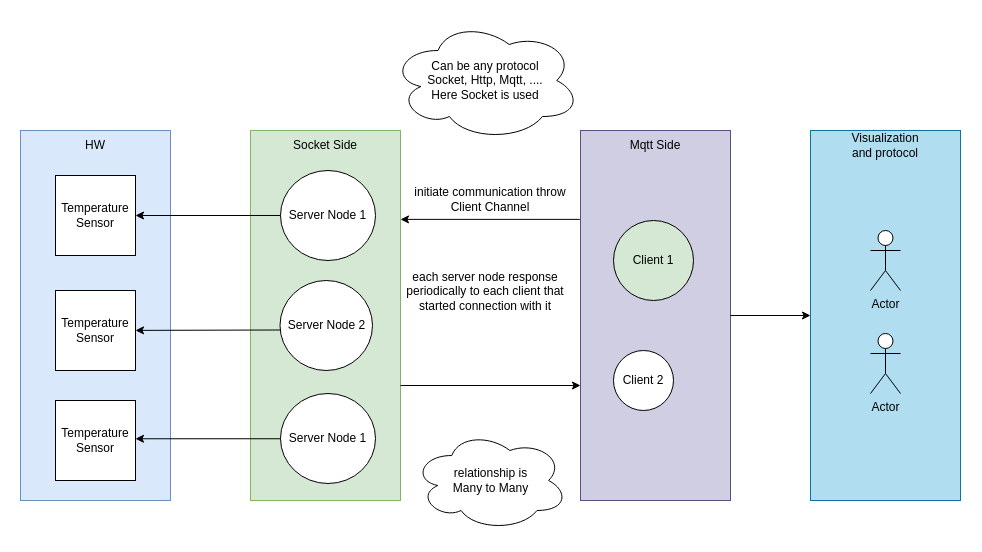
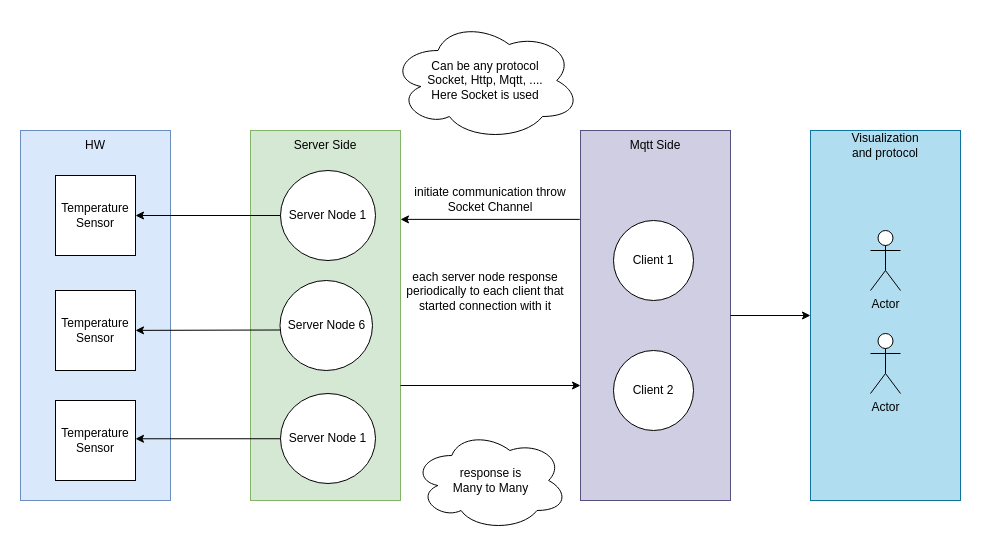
  <mxCell id="0" />
  <mxCell id="1" parent="0" />
  <mxCell id="2" value="" style="rounded=0;whiteSpace=wrap;html=1;fillColor=#dae8fc;strokeColor=#6c8ebf;" vertex="1" parent="1"><mxGeometry x="20" y="130" width="150" height="370" as="geometry" /></mxCell>
  <mxCell id="3" value="" style="rounded=0;whiteSpace=wrap;html=1;fillColor=#d5e8d4;strokeColor=#82b366;" vertex="1" parent="1"><mxGeometry x="250" y="130" width="150" height="370" as="geometry" /></mxCell>
  <mxCell id="4" value="" style="rounded=0;whiteSpace=wrap;html=1;fillColor=#d0cee2;strokeColor=#56517e;" vertex="1" parent="1"><mxGeometry x="580" y="130" width="150" height="370" as="geometry" /></mxCell>
- <mxCell id="5" value="Socket Side" style="text;html=1;strokeColor=none;fillColor=none;align=center;verticalAlign=middle;whiteSpace=wrap;rounded=0;" vertex="1" parent="1"><mxGeometry x="280" y="130" width="90" height="30" as="geometry" /></mxCell>
+ <mxCell id="5" value="Server Side" style="text;html=1;strokeColor=none;fillColor=none;align=center;verticalAlign=middle;whiteSpace=wrap;rounded=0;" vertex="1" parent="1"><mxGeometry x="280" y="130" width="90" height="30" as="geometry" /></mxCell>
  <mxCell id="6" value="Mqtt Side" style="text;html=1;strokeColor=none;fillColor=none;align=center;verticalAlign=middle;whiteSpace=wrap;rounded=0;" vertex="1" parent="1"><mxGeometry x="610" y="130" width="90" height="30" as="geometry" /></mxCell>
  <mxCell id="7" value="" style="endArrow=classic;html=1;rounded=0;exitX=-0.005;exitY=0.197;exitDx=0;exitDy=0;exitPerimeter=0;entryX=1;entryY=0.197;entryDx=0;entryDy=0;entryPerimeter=0;" edge="1" parent="1"><mxGeometry width="50" height="50" relative="1" as="geometry"><mxPoint x="579.25" y="218.89" as="sourcePoint" /><mxPoint x="400" y="218.89" as="targetPoint" /></mxGeometry></mxCell>
- <mxCell id="8" value="initiate communication throw Client Channel" style="text;html=1;strokeColor=none;fillColor=none;align=center;verticalAlign=middle;whiteSpace=wrap;rounded=0;" vertex="1" parent="1"><mxGeometry x="410" y="184" width="160" height="30" as="geometry" /></mxCell>
+ <mxCell id="8" value="initiate communication throw Socket Channel" style="text;html=1;strokeColor=none;fillColor=none;align=center;verticalAlign=middle;whiteSpace=wrap;rounded=0;" vertex="1" parent="1"><mxGeometry x="410" y="184" width="160" height="30" as="geometry" /></mxCell>
  <mxCell id="9" value="Server Node 1" style="ellipse;whiteSpace=wrap;html=1;" vertex="1" parent="1"><mxGeometry x="280" y="170" width="95" height="90" as="geometry" /></mxCell>
- <mxCell id="10" value="Server Node 2" style="ellipse;whiteSpace=wrap;html=1;" vertex="1" parent="1"><mxGeometry x="279.5" y="280" width="92.5" height="90" as="geometry" /></mxCell>
+ <mxCell id="10" value="Server Node 6" style="ellipse;whiteSpace=wrap;html=1;" vertex="1" parent="1"><mxGeometry x="279.5" y="280" width="92.5" height="90" as="geometry" /></mxCell>
  <mxCell id="11" value="Server Node 1" style="ellipse;whiteSpace=wrap;html=1;" vertex="1" parent="1"><mxGeometry x="280" y="393" width="95" height="90" as="geometry" /></mxCell>
  <mxCell id="12" value="Temperature&lt;br&gt;Sensor" style="whiteSpace=wrap;html=1;aspect=fixed;" vertex="1" parent="1"><mxGeometry x="55" y="175" width="80" height="80" as="geometry" /></mxCell>
  <mxCell id="13" value="Temperature&lt;br&gt;Sensor" style="whiteSpace=wrap;html=1;aspect=fixed;" vertex="1" parent="1"><mxGeometry x="55" y="290" width="80" height="80" as="geometry" /></mxCell>
  <mxCell id="14" value="Temperature&lt;br&gt;Sensor" style="whiteSpace=wrap;html=1;aspect=fixed;" vertex="1" parent="1"><mxGeometry x="55" y="400" width="80" height="80" as="geometry" /></mxCell>
  <mxCell id="15" value="" style="endArrow=classic;html=1;rounded=0;exitX=0;exitY=0.5;exitDx=0;exitDy=0;entryX=1;entryY=0.5;entryDx=0;entryDy=0;" edge="1" parent="1" source="9" target="12"><mxGeometry width="50" height="50" relative="1" as="geometry"><mxPoint x="470" y="300" as="sourcePoint" /><mxPoint x="520" y="250" as="targetPoint" /></mxGeometry></mxCell>
  <mxCell id="16" value="" style="endArrow=classic;html=1;rounded=0;exitX=0;exitY=0.5;exitDx=0;exitDy=0;" edge="1" parent="1" target="13"><mxGeometry width="50" height="50" relative="1" as="geometry"><mxPoint x="279.5" y="329.5" as="sourcePoint" /><mxPoint x="199.5" y="329.5" as="targetPoint" /></mxGeometry></mxCell>
  <mxCell id="17" value="" style="endArrow=classic;html=1;rounded=0;exitX=0;exitY=0.5;exitDx=0;exitDy=0;entryX=1;entryY=0.441;entryDx=0;entryDy=0;entryPerimeter=0;" edge="1" parent="1"><mxGeometry width="50" height="50" relative="1" as="geometry"><mxPoint x="280" y="438.25" as="sourcePoint" /><mxPoint x="135" y="438.28" as="targetPoint" /></mxGeometry></mxCell>
  <mxCell id="18" value="HW" style="text;html=1;strokeColor=none;fillColor=none;align=center;verticalAlign=middle;whiteSpace=wrap;rounded=0;" vertex="1" parent="1"><mxGeometry x="50" y="130" width="90" height="30" as="geometry" /></mxCell>
  <mxCell id="19" value="Can be any protocol&lt;br&gt;Socket, Http, Mqtt, ....&lt;br&gt;Here Socket is used" style="ellipse;shape=cloud;whiteSpace=wrap;html=1;" vertex="1" parent="1"><mxGeometry x="390" width="190" height="120" as="geometry" y="20" /></mxCell>
  <mxCell id="20" value="" style="rounded=0;whiteSpace=wrap;html=1;fillColor=#b1ddf0;strokeColor=#10739e;" vertex="1" parent="1"><mxGeometry x="810" y="130" width="150" height="370" as="geometry" /></mxCell>
  <mxCell id="21" value="Actor" style="shape=umlActor;verticalLabelPosition=bottom;verticalAlign=top;html=1;outlineConnect=0;" vertex="1" parent="1"><mxGeometry x="870" y="230" width="30" height="60" as="geometry" /></mxCell>
  <mxCell id="22" value="Actor" style="shape=umlActor;verticalLabelPosition=bottom;verticalAlign=top;html=1;outlineConnect=0;" vertex="1" parent="1"><mxGeometry x="870" y="333" width="30" height="60" as="geometry" /></mxCell>
  <mxCell id="23" value="" style="endArrow=classic;html=1;rounded=0;entryX=0;entryY=0.5;entryDx=0;entryDy=0;" edge="1" parent="1"><mxGeometry width="50" height="50" relative="1" as="geometry"><mxPoint x="400" y="385" as="sourcePoint" /><mxPoint x="580" y="385" as="targetPoint" /></mxGeometry></mxCell>
  <mxCell id="24" value="each server node response periodically to each client that started connection with it" style="text;html=1;strokeColor=none;fillColor=none;align=center;verticalAlign=middle;whiteSpace=wrap;rounded=0;" vertex="1" parent="1"><mxGeometry x="400" y="261" width="170" height="60" as="geometry" /></mxCell>
  <mxCell id="25" value="Visualization and protocol" style="text;html=1;strokeColor=none;fillColor=none;align=center;verticalAlign=middle;whiteSpace=wrap;rounded=0;" vertex="1" parent="1"><mxGeometry x="840" y="130" width="90" height="30" as="geometry" /></mxCell>
  <mxCell id="26" value="" style="endArrow=classic;html=1;rounded=0;exitX=1;exitY=0.5;exitDx=0;exitDy=0;" edge="1" parent="1" source="4" target="20"><mxGeometry width="50" height="50" relative="1" as="geometry"><mxPoint x="470" y="310" as="sourcePoint" /><mxPoint x="520" y="260" as="targetPoint" /></mxGeometry></mxCell>
- <mxCell id="27" value="Client 1" style="ellipse;whiteSpace=wrap;html=1;aspect=fixed;fillColor=#d5e8d4;" vertex="1" parent="1"><mxGeometry x="613" y="220" width="80" height="80" as="geometry" /></mxCell>
- <mxCell id="28" value="Client 2" style="ellipse;whiteSpace=wrap;html=1;aspect=fixed;" vertex="1" parent="1"><mxGeometry x="613" y="350" width="60" height="60" as="geometry" /></mxCell>
- <mxCell id="29" value="relationship is &lt;br&gt;Many to Many" style="ellipse;shape=cloud;whiteSpace=wrap;html=1;" vertex="1" parent="1"><mxGeometry x="412.5" y="430" width="155" height="100" as="geometry" /></mxCell>
+ <mxCell id="27" value="Client 1" style="ellipse;whiteSpace=wrap;html=1;aspect=fixed;" vertex="1" parent="1"><mxGeometry x="613" y="220" width="80" height="80" as="geometry" /></mxCell>
+ <mxCell id="28" value="Client 2" style="ellipse;whiteSpace=wrap;html=1;aspect=fixed;" vertex="1" parent="1"><mxGeometry x="613" y="350" width="80" height="80" as="geometry" /></mxCell>
+ <mxCell id="29" value="response is &lt;br&gt;Many to Many" style="ellipse;shape=cloud;whiteSpace=wrap;html=1;" vertex="1" parent="1"><mxGeometry x="412.5" y="430" width="155" height="100" as="geometry" /></mxCell>
